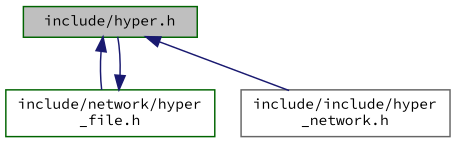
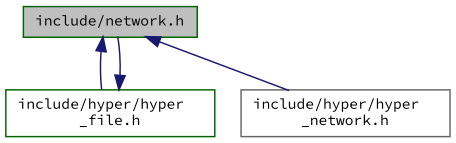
  digraph {
    fontname="Source Code Pro"
    node [color=darkgreen fillcolor=white fontname="Source Code Pro" fontsize=10 shape=record style=filled]
    edge [color=midnightblue dir=back fontname="Source Code Pro" fontsize=10 labelfontname=Helvetica labelfontsize=10 style=solid]
-   n1 [fillcolor=grey75 fontcolor=black height=0.2 label="include/hyper.h" width=0.4]
-   n2 [height=0.2 label="include/network/hyper\l_file.h" width=0.4]
-   n3 [color=gray40 height=0.2 label="include/include/hyper\l_network.h" width=0.4]
+   n1 [fillcolor=grey75 fontcolor=black height=0.2 label="include/network.h" width=0.4]
+   n2 [height=0.2 label="include/hyper/hyper\l_file.h" width=0.4]
+   n3 [color=gray40 height=0.2 label="include/hyper/hyper\l_network.h" width=0.4]
    n1 -> n2
    n1 -> n3
    n2 -> n1
  }
